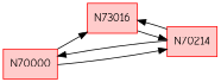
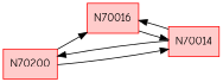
  digraph {
    fontname="Comic Neue"
    rankdir=LR
    node [color=red fillcolor="#ffcccb" fontname="Comic Neue" shape=box style=filled]
    edge [fontname="Comic Neue"]
-   n1 [label=N70000]
-   n2 [label=N73016]
-   n3 [label=N70214]
+   n1 [label=N70200]
+   n2 [label=N70016]
+   n3 [label=N70014]
    n1 -> n2
    n1 -> n3
    n2 -> n3
    n3 -> n1
    n3 -> n2
  }
